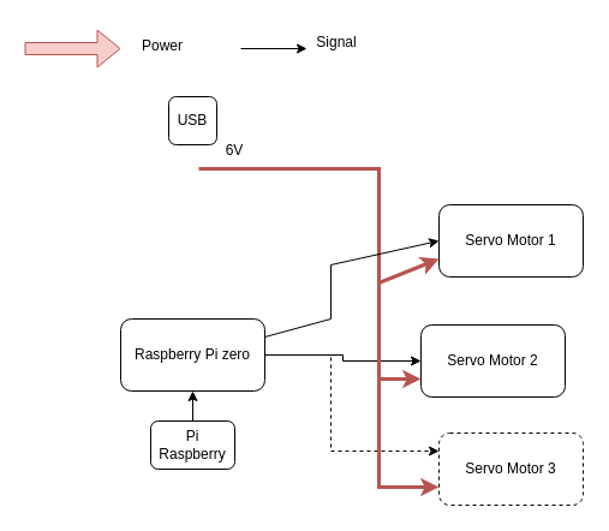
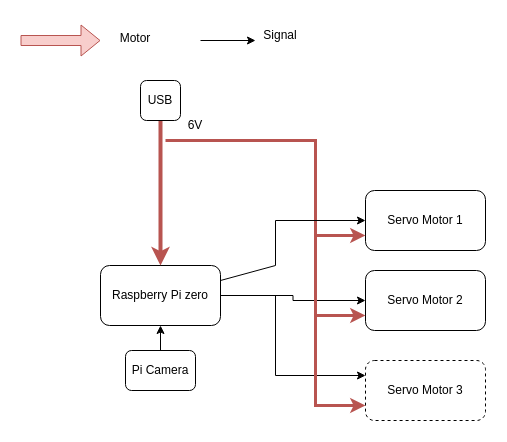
  <mxCell id="0" />
  <mxCell id="1" parent="0" />
  <mxCell id="2" style="edgeStyle=orthogonalEdgeStyle;rounded=0;orthogonalLoop=1;jettySize=auto;html=1;exitX=1;exitY=0.5;exitDx=0;exitDy=0;entryX=0;entryY=0.5;entryDx=0;entryDy=0;" edge="1" parent="1" source="4" target="9"><mxGeometry relative="1" as="geometry" /></mxCell>
- <mxCell id="3" style="edgeStyle=orthogonalEdgeStyle;rounded=0;orthogonalLoop=1;jettySize=auto;html=1;exitX=1;exitY=0.75;exitDx=0;exitDy=0;entryX=0;entryY=0.25;entryDx=0;entryDy=0;dashed=1;" edge="1" parent="1" source="4" target="11"><mxGeometry relative="1" as="geometry"><mxPoint x="295" y="360" as="targetPoint" /><Array as="points"><mxPoint x="275" y="295" /><mxPoint x="275" y="375" /></Array></mxGeometry></mxCell>
+ <mxCell id="3" style="edgeStyle=orthogonalEdgeStyle;rounded=0;orthogonalLoop=1;jettySize=auto;html=1;exitX=1;exitY=0.75;exitDx=0;exitDy=0;entryX=0;entryY=0.25;entryDx=0;entryDy=0;" edge="1" parent="1" source="4" target="11"><mxGeometry relative="1" as="geometry"><mxPoint x="295" y="360" as="targetPoint" /><Array as="points"><mxPoint x="275" y="295" /><mxPoint x="275" y="375" /></Array></mxGeometry></mxCell>
  <mxCell id="4" value="Raspberry Pi zero" style="rounded=1;whiteSpace=wrap;html=1;" vertex="1" parent="1"><mxGeometry x="100" y="265" width="120" height="60" as="geometry" /></mxCell>
+ <mxCell id="5" value="" style="endArrow=classic;html=1;rounded=0;entryX=0.5;entryY=0;entryDx=0;entryDy=0;fillColor=#f8cecc;strokeColor=#b85450;strokeWidth=4;exitX=0.5;exitY=1;exitDx=0;exitDy=0;" edge="1" parent="1" source="16" target="4"><mxGeometry width="50" height="50" relative="1" as="geometry"><mxPoint x="160" y="140" as="sourcePoint" /><mxPoint x="265" y="270" as="targetPoint" /></mxGeometry></mxCell>
  <mxCell id="6" value="6V" style="text;html=1;align=center;verticalAlign=middle;whiteSpace=wrap;rounded=0;" vertex="1" parent="1"><mxGeometry x="165" y="110" width="60" height="30" as="geometry" /></mxCell>
  <mxCell id="7" style="edgeStyle=orthogonalEdgeStyle;rounded=0;orthogonalLoop=1;jettySize=auto;html=1;exitX=0.5;exitY=0;exitDx=0;exitDy=0;entryX=0.5;entryY=1;entryDx=0;entryDy=0;" edge="1" parent="1" source="8" target="4"><mxGeometry relative="1" as="geometry" /></mxCell>
- <mxCell id="8" value="Pi Raspberry" style="rounded=1;whiteSpace=wrap;html=1;" vertex="1" parent="1"><mxGeometry x="125" y="350" width="70" height="40" as="geometry" /></mxCell>
- <mxCell id="9" value="Servo Motor 2" style="rounded=1;whiteSpace=wrap;html=1;" vertex="1" parent="1"><mxGeometry x="350" y="270" width="120" height="60" as="geometry" /></mxCell>
- <mxCell id="10" value="Servo Motor 1" style="rounded=1;whiteSpace=wrap;html=1;" vertex="1" parent="1"><mxGeometry x="365" y="170" width="120" height="60" as="geometry" /></mxCell>
+ <mxCell id="8" value="Pi Camera" style="rounded=1;whiteSpace=wrap;html=1;" vertex="1" parent="1"><mxGeometry x="125" y="350" width="70" height="40" as="geometry" /></mxCell>
+ <mxCell id="9" value="Servo Motor 2" style="rounded=1;whiteSpace=wrap;html=1;" vertex="1" parent="1"><mxGeometry x="365" y="270" width="120" height="60" as="geometry" /></mxCell>
+ <mxCell id="10" value="Servo Motor 1" style="rounded=1;whiteSpace=wrap;html=1;" vertex="1" parent="1"><mxGeometry x="365" y="190" width="120" height="60" as="geometry" /></mxCell>
  <mxCell id="11" value="Servo Motor 3" style="rounded=1;whiteSpace=wrap;html=1;dashed=1;" vertex="1" parent="1"><mxGeometry x="365" y="360" width="120" height="60" as="geometry" /></mxCell>
  <mxCell id="12" value="" style="endArrow=classic;html=1;rounded=0;entryX=0;entryY=0.75;entryDx=0;entryDy=0;fillColor=#f8cecc;strokeColor=#b85450;strokeWidth=3;" edge="1" parent="1" target="10"><mxGeometry width="50" height="50" relative="1" as="geometry"><mxPoint x="165" y="140" as="sourcePoint" /><mxPoint x="315" y="230" as="targetPoint" /><Array as="points"><mxPoint x="315" y="140" /><mxPoint x="315" y="235" /></Array></mxGeometry></mxCell>
  <mxCell id="13" value="" style="endArrow=classic;html=1;rounded=0;entryX=0;entryY=0.75;entryDx=0;entryDy=0;fillColor=#f8cecc;strokeColor=#b85450;strokeWidth=3;" edge="1" parent="1" target="9"><mxGeometry width="50" height="50" relative="1" as="geometry"><mxPoint x="315" y="220" as="sourcePoint" /><mxPoint x="395" y="260" as="targetPoint" /><Array as="points"><mxPoint x="315" y="315" /></Array></mxGeometry></mxCell>
  <mxCell id="14" value="" style="endArrow=classic;html=1;rounded=0;entryX=0;entryY=0.75;entryDx=0;entryDy=0;fillColor=#f8cecc;strokeColor=#b85450;strokeWidth=3;" edge="1" parent="1" target="11"><mxGeometry width="50" height="50" relative="1" as="geometry"><mxPoint x="315" y="300" as="sourcePoint" /><mxPoint x="335" y="350" as="targetPoint" /><Array as="points"><mxPoint x="315" y="405" /></Array></mxGeometry></mxCell>
  <mxCell id="15" value="" style="endArrow=classic;html=1;rounded=0;exitX=1;exitY=0.25;exitDx=0;exitDy=0;entryX=0;entryY=0.5;entryDx=0;entryDy=0;" edge="1" parent="1" source="4" target="10"><mxGeometry width="50" height="50" relative="1" as="geometry"><mxPoint x="145" y="330" as="sourcePoint" /><mxPoint x="255" y="220" as="targetPoint" /><Array as="points"><mxPoint x="275" y="265" /><mxPoint x="275" y="220" /></Array></mxGeometry></mxCell>
  <mxCell id="16" value="USB" style="rounded=1;whiteSpace=wrap;html=1;" vertex="1" parent="1"><mxGeometry x="140" y="80" width="40" height="40" as="geometry" /></mxCell>
  <mxCell id="17" value="" style="shape=flexArrow;endArrow=classic;html=1;rounded=0;fillColor=#f8cecc;strokeColor=#b85450;" edge="1" parent="1"><mxGeometry width="50" height="50" relative="1" as="geometry"><mxPoint x="20" y="40" as="sourcePoint" /><mxPoint x="100" y="40" as="targetPoint" /></mxGeometry></mxCell>
- <mxCell id="18" value="Power&lt;div&gt;&lt;br&gt;&lt;/div&gt;" style="text;html=1;align=center;verticalAlign=middle;whiteSpace=wrap;rounded=0;" vertex="1" parent="1"><mxGeometry x="105" y="30" width="60" height="30" as="geometry" /></mxCell>
+ <mxCell id="18" value="Motor&lt;div&gt;&lt;br&gt;&lt;/div&gt;" style="text;html=1;align=center;verticalAlign=middle;whiteSpace=wrap;rounded=0;" vertex="1" parent="1"><mxGeometry x="105" y="30" width="60" height="30" as="geometry" /></mxCell>
  <mxCell id="19" value="" style="endArrow=classic;html=1;rounded=0;" edge="1" parent="1"><mxGeometry width="50" height="50" relative="1" as="geometry"><mxPoint x="200" y="40" as="sourcePoint" /><mxPoint x="255" y="40" as="targetPoint" /></mxGeometry></mxCell>
  <mxCell id="20" value="Signal" style="text;html=1;align=center;verticalAlign=middle;whiteSpace=wrap;rounded=0;" vertex="1" parent="1"><mxGeometry x="250" y="20" width="60" height="30" as="geometry" /></mxCell>
